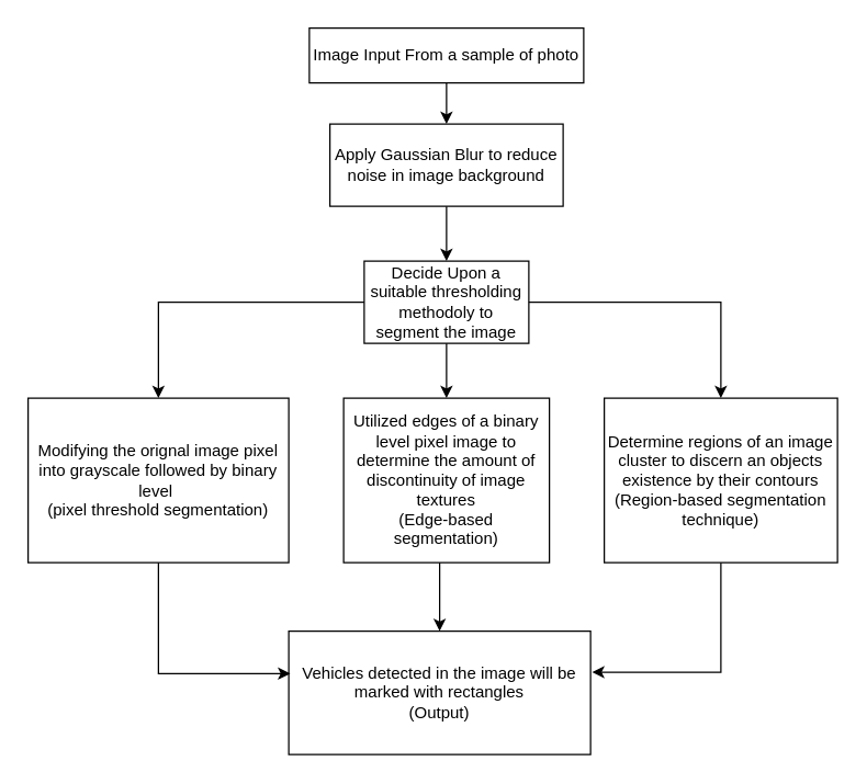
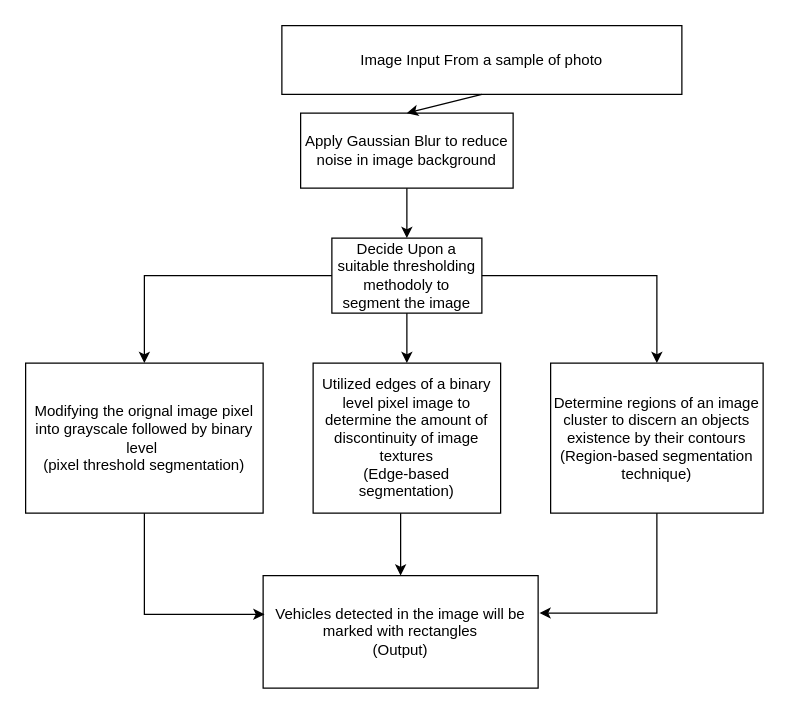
  <mxCell id="0" />
  <mxCell id="1" parent="0" />
- <mxCell id="2" value="Image Input From a sample of photo" style="rounded=0;whiteSpace=wrap;html=1;" vertex="1" parent="1"><mxGeometry x="225" y="20" width="200" height="40" as="geometry" /></mxCell>
+ <mxCell id="2" value="Image Input From a sample of photo" style="rounded=0;whiteSpace=wrap;html=1;" vertex="1" parent="1"><mxGeometry x="225" y="20" width="320" height="55" as="geometry" /></mxCell>
  <mxCell id="3" value="Determine regions of an image cluster to discern an objects existence by their contours&lt;br&gt;(Region-based segmentation technique)" style="rounded=0;whiteSpace=wrap;html=1;" vertex="1" parent="1"><mxGeometry x="440" y="290" width="170" height="120" as="geometry" /></mxCell>
  <mxCell id="4" value="Decide Upon a suitable thresholding methodoly to segment the image" style="rounded=0;whiteSpace=wrap;html=1;" vertex="1" parent="1"><mxGeometry x="265" y="190" width="120" height="60" as="geometry" /></mxCell>
  <mxCell id="5" value="Utilized edges of a binary level pixel image to determine the amount of discontinuity of image textures&lt;br&gt;(Edge-based segmentation)" style="rounded=0;whiteSpace=wrap;html=1;" vertex="1" parent="1"><mxGeometry x="250" y="290" width="150" height="120" as="geometry" /></mxCell>
  <mxCell id="6" value="Modifying the orignal image pixel into grayscale followed by binary level&amp;nbsp;&lt;br&gt;(pixel threshold segmentation)" style="rounded=0;whiteSpace=wrap;html=1;" vertex="1" parent="1"><mxGeometry x="20" y="290" width="190" height="120" as="geometry" /></mxCell>
  <mxCell id="7" value="Vehicles detected in the image will be marked with rectangles&lt;br&gt;(Output)" style="rounded=0;whiteSpace=wrap;html=1;" vertex="1" parent="1"><mxGeometry x="210" y="460" width="220" height="90" as="geometry" /></mxCell>
  <mxCell id="8" value="Apply Gaussian Blur to reduce noise in image background" style="rounded=0;whiteSpace=wrap;html=1;" vertex="1" parent="1"><mxGeometry x="240" y="90" width="170" height="60" as="geometry" /></mxCell>
  <mxCell id="9" value="" style="endArrow=classic;html=1;rounded=0;exitX=0.5;exitY=1;exitDx=0;exitDy=0;entryX=0.5;entryY=0;entryDx=0;entryDy=0;" edge="1" parent="1" source="4" target="5"><mxGeometry width="50" height="50" relative="1" as="geometry"><mxPoint x="410" y="190" as="sourcePoint" /><mxPoint x="450" y="270" as="targetPoint" /><Array as="points" /></mxGeometry></mxCell>
  <mxCell id="10" value="" style="endArrow=classic;html=1;rounded=0;exitX=0;exitY=0.5;exitDx=0;exitDy=0;entryX=0.5;entryY=0;entryDx=0;entryDy=0;" edge="1" parent="1" source="4" target="6"><mxGeometry width="50" height="50" relative="1" as="geometry"><mxPoint x="410" y="190" as="sourcePoint" /><mxPoint x="450" y="270" as="targetPoint" /><Array as="points"><mxPoint x="115" y="220" /></Array></mxGeometry></mxCell>
  <mxCell id="11" value="" style="endArrow=classic;html=1;rounded=0;exitX=1;exitY=0.5;exitDx=0;exitDy=0;" edge="1" parent="1" source="4" target="3"><mxGeometry width="50" height="50" relative="1" as="geometry"><mxPoint x="420" y="200" as="sourcePoint" /><mxPoint x="460" y="280" as="targetPoint" /><Array as="points"><mxPoint x="525" y="220" /></Array></mxGeometry></mxCell>
  <mxCell id="12" value="" style="endArrow=classic;html=1;rounded=0;entryX=0.5;entryY=0;entryDx=0;entryDy=0;" edge="1" parent="1" target="7"><mxGeometry width="50" height="50" relative="1" as="geometry"><mxPoint x="320" y="410" as="sourcePoint" /><mxPoint x="325" y="470" as="targetPoint" /><Array as="points" /></mxGeometry></mxCell>
  <mxCell id="13" value="" style="endArrow=classic;html=1;rounded=0;exitX=0.5;exitY=1;exitDx=0;exitDy=0;" edge="1" parent="1" source="8" target="4"><mxGeometry width="50" height="50" relative="1" as="geometry"><mxPoint x="440" y="220" as="sourcePoint" /><mxPoint x="480" y="300" as="targetPoint" /><Array as="points" /></mxGeometry></mxCell>
  <mxCell id="14" value="" style="endArrow=classic;html=1;rounded=0;entryX=1.005;entryY=0.333;entryDx=0;entryDy=0;entryPerimeter=0;" edge="1" parent="1" source="3" target="7"><mxGeometry width="50" height="50" relative="1" as="geometry"><mxPoint x="550" y="180" as="sourcePoint" /><mxPoint x="490" y="310" as="targetPoint" /><Array as="points"><mxPoint x="525" y="490" /></Array></mxGeometry></mxCell>
  <mxCell id="15" value="" style="endArrow=classic;html=1;rounded=0;exitX=0.5;exitY=1;exitDx=0;exitDy=0;entryX=0.005;entryY=0.344;entryDx=0;entryDy=0;entryPerimeter=0;" edge="1" parent="1" source="6" target="7"><mxGeometry width="50" height="50" relative="1" as="geometry"><mxPoint x="460" y="240" as="sourcePoint" /><mxPoint x="500" y="320" as="targetPoint" /><Array as="points"><mxPoint x="115" y="491" /></Array></mxGeometry></mxCell>
  <mxCell id="16" value="" style="endArrow=classic;html=1;rounded=0;exitX=0.5;exitY=1;exitDx=0;exitDy=0;entryX=0.5;entryY=0;entryDx=0;entryDy=0;" edge="1" parent="1" source="2" target="8"><mxGeometry width="50" height="50" relative="1" as="geometry"><mxPoint x="400" y="50" as="sourcePoint" /><mxPoint x="450" y="0" as="targetPoint" /></mxGeometry></mxCell>
